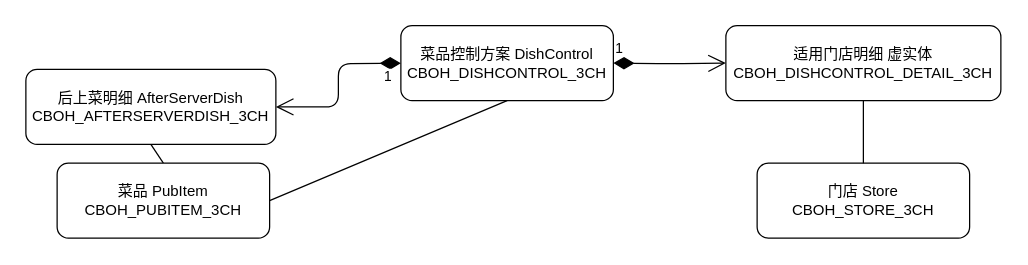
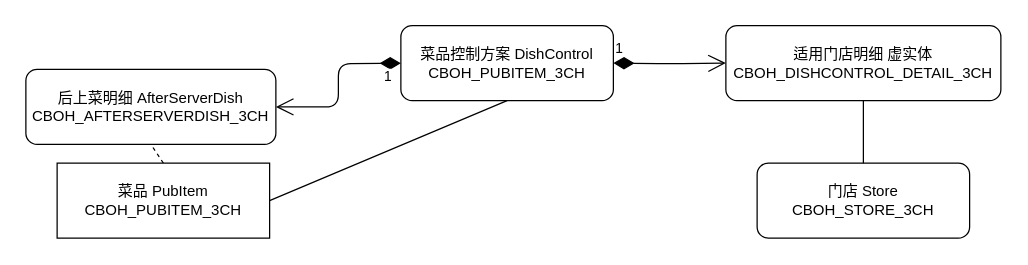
  <mxCell id="0" />
  <mxCell id="1" parent="0" />
- <mxCell id="2" value="菜品控制方案 DishControl&lt;br&gt;CBOH_DISHCONTROL_3CH" style="rounded=1;whiteSpace=wrap;html=1;" vertex="1" parent="1"><mxGeometry x="320" y="20" width="170" height="60" as="geometry" /></mxCell>
+ <mxCell id="2" value="菜品控制方案 DishControl&lt;br&gt;CBOH_PUBITEM_3CH" style="rounded=1;whiteSpace=wrap;html=1;" vertex="1" parent="1"><mxGeometry x="320" y="20" width="170" height="60" as="geometry" /></mxCell>
  <mxCell id="3" value="后上菜明细 AfterServerDish&lt;br&gt;CBOH_AFTERSERVERDISH_3CH" style="rounded=1;whiteSpace=wrap;html=1;" vertex="1" parent="1"><mxGeometry x="20" y="55" width="200" height="60" as="geometry" /></mxCell>
- <mxCell id="4" value="" style="endArrow=none;html=1;entryX=0.5;entryY=1;entryDx=0;entryDy=0;exitX=0.5;exitY=0;exitDx=0;exitDy=0;" edge="1" parent="1" target="3" source="10"><mxGeometry width="50" height="50" relative="1" as="geometry"><mxPoint x="145" y="130" as="sourcePoint" /><mxPoint x="163" y="-20" as="targetPoint" /></mxGeometry></mxCell>
+ <mxCell id="4" value="" style="endArrow=none;html=1;entryX=0.5;entryY=1;entryDx=0;entryDy=0;exitX=0.5;exitY=0;exitDx=0;exitDy=0;dashed=1;" edge="1" parent="1" target="3" source="10"><mxGeometry width="50" height="50" relative="1" as="geometry"><mxPoint x="145" y="130" as="sourcePoint" /><mxPoint x="163" y="-20" as="targetPoint" /></mxGeometry></mxCell>
  <mxCell id="5" value="门店 Store&lt;br&gt;CBOH_STORE_3CH" style="rounded=1;whiteSpace=wrap;html=1;" vertex="1" parent="1"><mxGeometry x="605" y="130" width="170" height="60" as="geometry" /></mxCell>
  <mxCell id="6" value="" style="endArrow=none;html=1;entryX=0.5;entryY=1;entryDx=0;entryDy=0;exitX=0.5;exitY=0;exitDx=0;exitDy=0;" edge="1" parent="1" source="5" target="7"><mxGeometry width="50" height="50" relative="1" as="geometry"><mxPoint x="294" y="200" as="sourcePoint" /><mxPoint x="220" y="200" as="targetPoint" /><Array as="points" /></mxGeometry></mxCell>
  <mxCell id="7" value="适用门店明细 虚实体&lt;br&gt;CBOH_DISHCONTROL_DETAIL_3CH" style="rounded=1;whiteSpace=wrap;html=1;" vertex="1" parent="1"><mxGeometry x="580" y="20" width="220" height="60" as="geometry" /></mxCell>
  <mxCell id="8" value="1" style="endArrow=open;html=1;endSize=12;startArrow=diamondThin;startSize=14;startFill=1;edgeStyle=orthogonalEdgeStyle;align=left;verticalAlign=bottom;entryX=0;entryY=0.5;entryDx=0;entryDy=0;" edge="1" parent="1" target="7"><mxGeometry x="-1" y="3" relative="1" as="geometry"><mxPoint x="490" y="50" as="sourcePoint" /><mxPoint x="570" y="49.6" as="targetPoint" /></mxGeometry></mxCell>
  <mxCell id="9" value="1" style="endArrow=open;html=1;endSize=12;startArrow=diamondThin;startSize=14;startFill=1;edgeStyle=orthogonalEdgeStyle;align=left;verticalAlign=bottom;entryX=1;entryY=0.5;entryDx=0;entryDy=0;" edge="1" parent="1" target="3"><mxGeometry x="-0.778" y="20" relative="1" as="geometry"><mxPoint x="320" y="50" as="sourcePoint" /><mxPoint x="590" y="60" as="targetPoint" /><mxPoint as="offset" /></mxGeometry></mxCell>
- <mxCell id="10" value="菜品 PubItem&lt;br&gt;CBOH_PUBITEM_3CH" style="rounded=1;whiteSpace=wrap;html=1;" vertex="1" parent="1"><mxGeometry x="45" y="130" width="170" height="60" as="geometry" /></mxCell>
+ <mxCell id="10" value="菜品 PubItem&lt;br&gt;CBOH_PUBITEM_3CH" style="whiteSpace=wrap;html=1;rounded=0;" vertex="1" parent="1"><mxGeometry x="45" y="130" width="170" height="60" as="geometry" /></mxCell>
  <mxCell id="11" value="" style="endArrow=none;html=1;exitX=1;exitY=0.5;exitDx=0;exitDy=0;entryX=0.5;entryY=1;entryDx=0;entryDy=0;" edge="1" parent="1" source="10" target="2"><mxGeometry width="50" height="50" relative="1" as="geometry"><mxPoint x="400" y="130" as="sourcePoint" /><mxPoint x="450" y="80" as="targetPoint" /></mxGeometry></mxCell>
